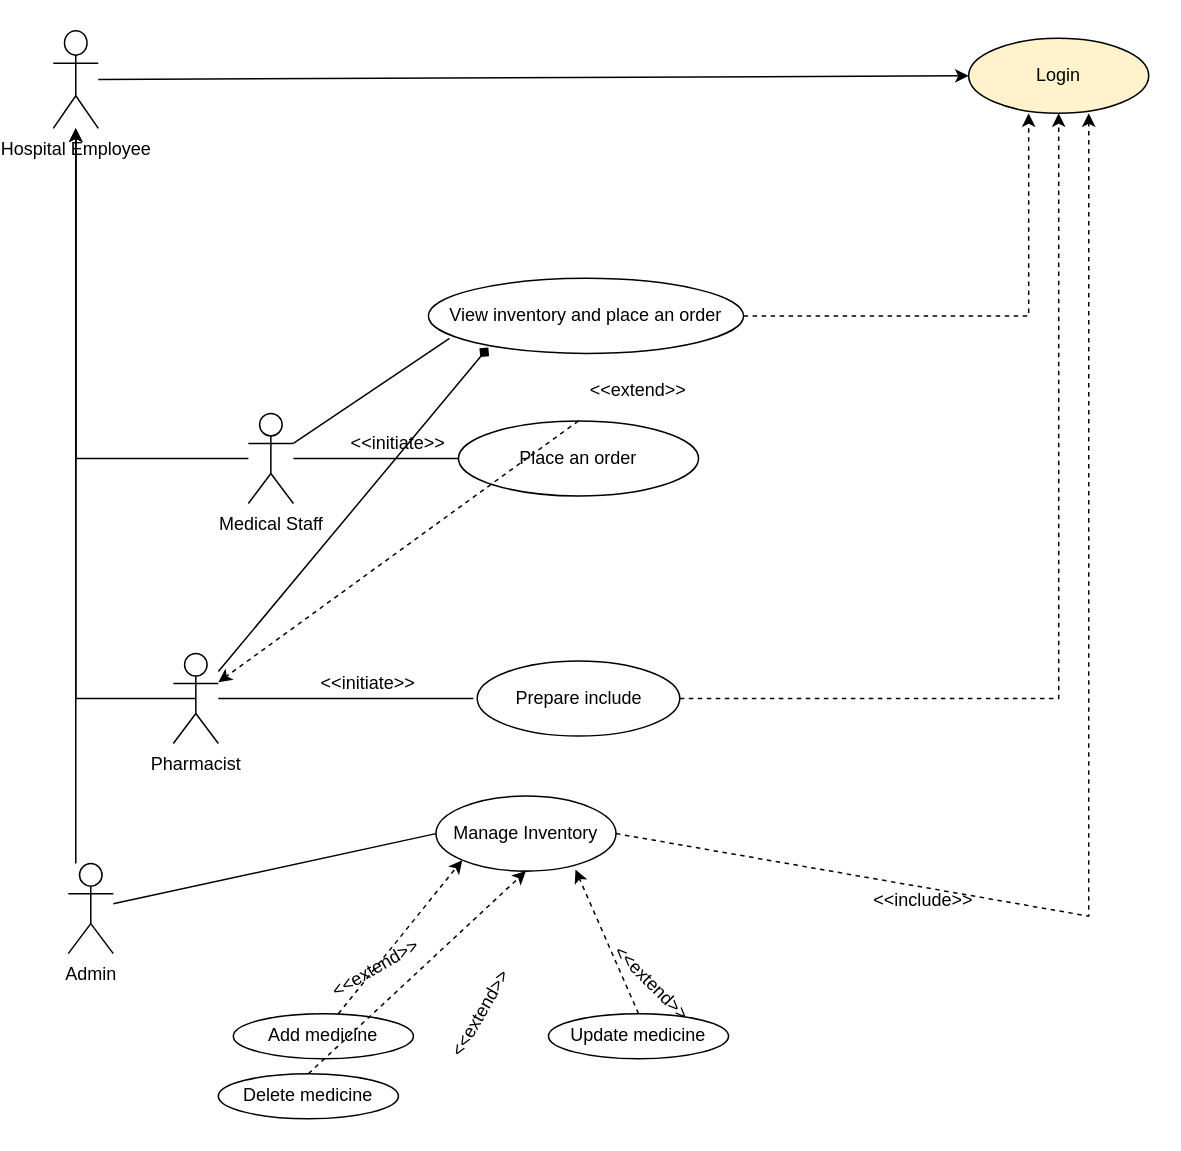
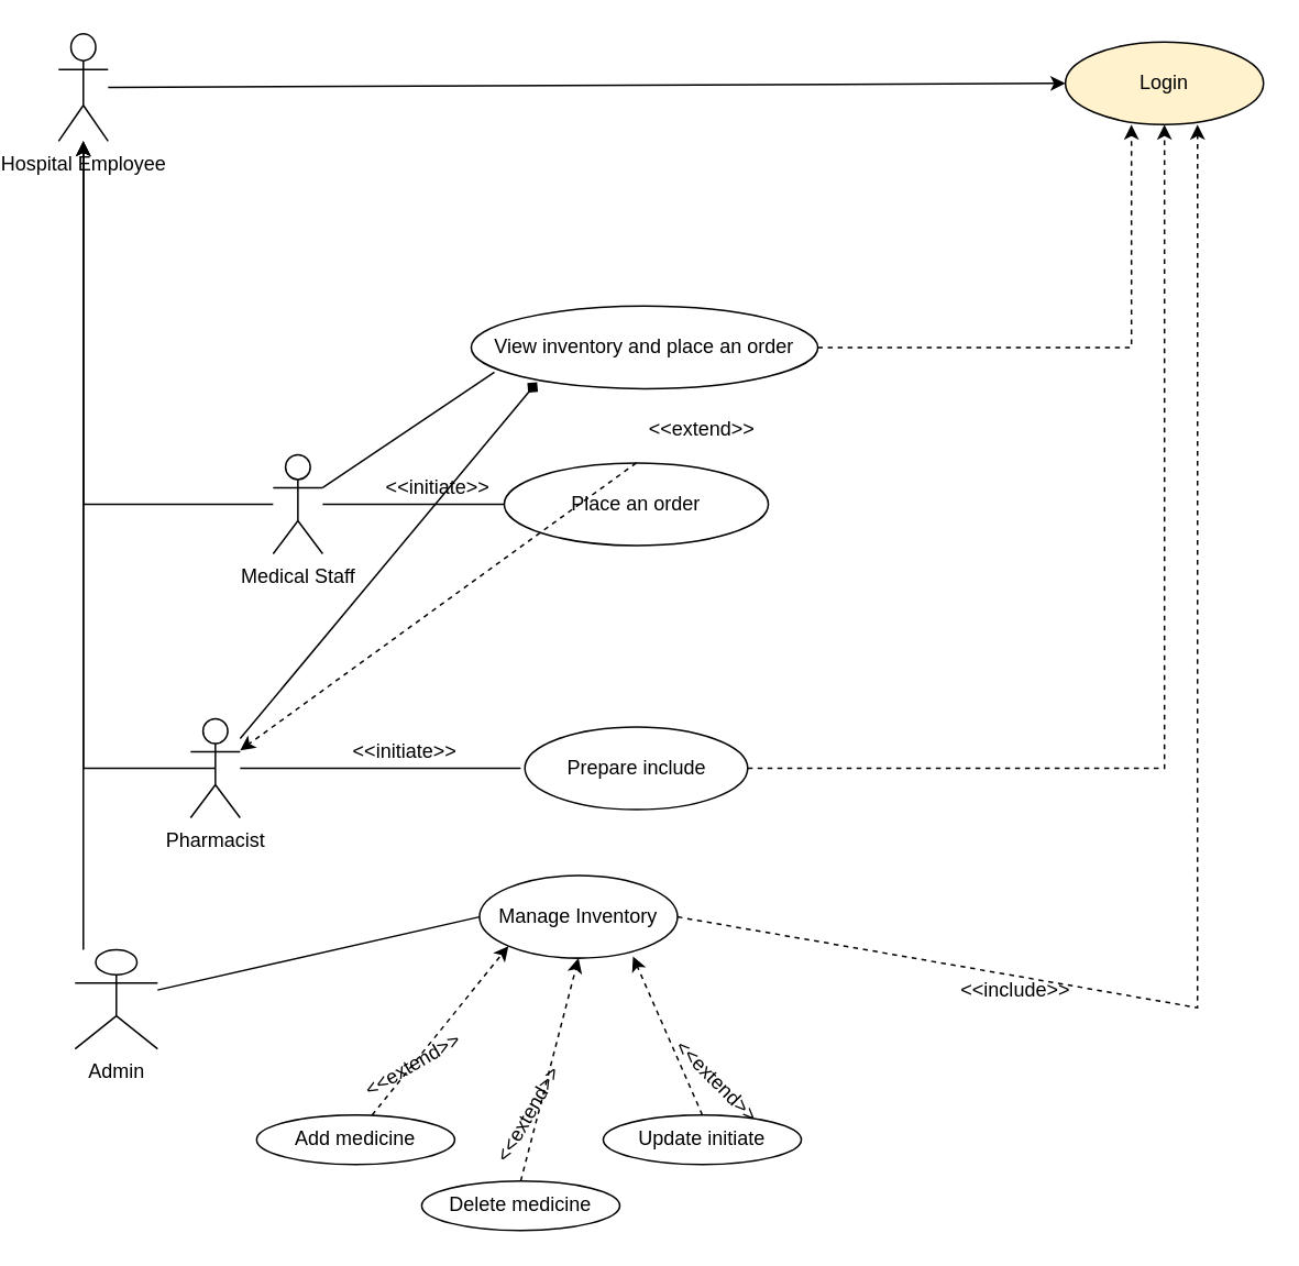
  <mxCell id="0" />
  <mxCell id="1" parent="0" />
  <mxCell id="2" value="Login" style="ellipse;whiteSpace=wrap;html=1;fillColor=#fff2cc;" vertex="1" parent="1"><mxGeometry x="630" y="25" width="120" height="50" as="geometry" /></mxCell>
  <mxCell id="3" value="Hospital Employee&lt;div&gt;&lt;br&gt;&lt;/div&gt;" style="shape=umlActor;verticalLabelPosition=bottom;verticalAlign=top;html=1;outlineConnect=0;" vertex="1" parent="1"><mxGeometry x="20" y="20" width="30" height="65" as="geometry" /></mxCell>
  <mxCell id="4" style="edgeStyle=orthogonalEdgeStyle;rounded=0;orthogonalLoop=1;jettySize=auto;html=1;" edge="1" parent="1" source="5" target="3"><mxGeometry relative="1" as="geometry"><Array as="points"><mxPoint x="35" y="485" /><mxPoint x="35" y="485" /></Array></mxGeometry></mxCell>
- <mxCell id="5" value="Admin&lt;div&gt;&lt;br&gt;&lt;/div&gt;" style="shape=umlActor;verticalLabelPosition=bottom;verticalAlign=top;html=1;outlineConnect=0;" vertex="1" parent="1"><mxGeometry x="30" y="575" width="30" height="60" as="geometry" /></mxCell>
+ <mxCell id="5" value="Admin&lt;div&gt;&lt;br&gt;&lt;/div&gt;" style="shape=umlActor;verticalLabelPosition=bottom;verticalAlign=top;html=1;outlineConnect=0;" vertex="1" parent="1"><mxGeometry x="30" y="575" width="50" height="60" as="geometry" /></mxCell>
  <mxCell id="6" style="edgeStyle=orthogonalEdgeStyle;rounded=0;orthogonalLoop=1;jettySize=auto;html=1;" edge="1" parent="1" source="7" target="3"><mxGeometry relative="1" as="geometry" /></mxCell>
  <mxCell id="7" value="Medical Staff&lt;div&gt;&lt;br&gt;&lt;/div&gt;" style="shape=umlActor;verticalLabelPosition=bottom;verticalAlign=top;html=1;outlineConnect=0;" vertex="1" parent="1"><mxGeometry x="150" y="275" width="30" height="60" as="geometry" /></mxCell>
  <mxCell id="8" style="edgeStyle=orthogonalEdgeStyle;rounded=0;orthogonalLoop=1;jettySize=auto;html=1;exitX=0.5;exitY=0.5;exitDx=0;exitDy=0;exitPerimeter=0;" edge="1" parent="1" source="9" target="3"><mxGeometry relative="1" as="geometry" /></mxCell>
  <mxCell id="9" value="Pharmacist" style="shape=umlActor;verticalLabelPosition=bottom;verticalAlign=top;html=1;outlineConnect=0;" vertex="1" parent="1"><mxGeometry x="100" y="435" width="30" height="60" as="geometry" /></mxCell>
  <mxCell id="10" value="Manage Inventory" style="ellipse;whiteSpace=wrap;html=1;" vertex="1" parent="1"><mxGeometry x="275" y="530" width="120" height="50" as="geometry" /></mxCell>
  <mxCell id="11" value="" style="endArrow=none;html=1;rounded=0;entryX=0;entryY=0.5;entryDx=0;entryDy=0;" edge="1" parent="1" source="5" target="10"><mxGeometry width="50" height="50" relative="1" as="geometry"><mxPoint x="360" y="385" as="sourcePoint" /><mxPoint x="410" y="335" as="targetPoint" /></mxGeometry></mxCell>
  <mxCell id="12" value="Add medicine" style="ellipse;whiteSpace=wrap;html=1;" vertex="1" parent="1"><mxGeometry x="140" y="675" width="120" height="30" as="geometry" /></mxCell>
- <mxCell id="13" value="Delete medicine" style="ellipse;whiteSpace=wrap;html=1;" vertex="1" parent="1"><mxGeometry x="130" y="715" width="120" height="30" as="geometry" /></mxCell>
- <mxCell id="14" value="Update medicine" style="ellipse;whiteSpace=wrap;html=1;" vertex="1" parent="1"><mxGeometry x="350" y="675" width="120" height="30" as="geometry" /></mxCell>
+ <mxCell id="13" value="Delete medicine" style="ellipse;whiteSpace=wrap;html=1;" vertex="1" parent="1"><mxGeometry x="240" y="715" width="120" height="30" as="geometry" /></mxCell>
+ <mxCell id="14" value="Update initiate" style="ellipse;whiteSpace=wrap;html=1;" vertex="1" parent="1"><mxGeometry x="350" y="675" width="120" height="30" as="geometry" /></mxCell>
  <mxCell id="15" value="" style="html=1;labelBackgroundColor=#ffffff;startArrow=none;startFill=0;startSize=6;endArrow=classic;endFill=1;endSize=6;jettySize=auto;orthogonalLoop=1;strokeWidth=1;dashed=1;fontSize=14;rounded=0;exitX=0.583;exitY=0;exitDx=0;exitDy=0;exitPerimeter=0;entryX=0;entryY=1;entryDx=0;entryDy=0;" edge="1" parent="1" source="12" target="10"><mxGeometry width="60" height="60" relative="1" as="geometry"><mxPoint x="350" y="535" as="sourcePoint" /><mxPoint x="410" y="475" as="targetPoint" /></mxGeometry></mxCell>
  <mxCell id="16" value="" style="html=1;labelBackgroundColor=#ffffff;startArrow=none;startFill=0;startSize=6;endArrow=classic;endFill=1;endSize=6;jettySize=auto;orthogonalLoop=1;strokeWidth=1;dashed=1;fontSize=14;rounded=0;exitX=0.5;exitY=0;exitDx=0;exitDy=0;entryX=0.5;entryY=1;entryDx=0;entryDy=0;" edge="1" parent="1" source="13" target="10"><mxGeometry width="60" height="60" relative="1" as="geometry"><mxPoint x="350" y="535" as="sourcePoint" /><mxPoint x="410" y="475" as="targetPoint" /></mxGeometry></mxCell>
  <mxCell id="17" value="" style="html=1;labelBackgroundColor=#ffffff;startArrow=none;startFill=0;startSize=6;endArrow=classic;endFill=1;endSize=6;jettySize=auto;orthogonalLoop=1;strokeWidth=1;dashed=1;fontSize=14;rounded=0;exitX=0.5;exitY=0;exitDx=0;exitDy=0;entryX=0.775;entryY=0.98;entryDx=0;entryDy=0;entryPerimeter=0;" edge="1" parent="1" source="14" target="10"><mxGeometry width="60" height="60" relative="1" as="geometry"><mxPoint x="350" y="535" as="sourcePoint" /><mxPoint x="410" y="475" as="targetPoint" /></mxGeometry></mxCell>
  <mxCell id="18" value="&amp;lt;&amp;lt;extend&amp;gt;&amp;gt;" style="text;html=1;align=center;verticalAlign=middle;whiteSpace=wrap;rounded=0;rotation=-30;" vertex="1" parent="1"><mxGeometry x="200" y="625" width="70" height="40" as="geometry" /></mxCell>
  <mxCell id="19" value="&amp;lt;&amp;lt;extend&amp;gt;&amp;gt;" style="text;html=1;align=center;verticalAlign=middle;whiteSpace=wrap;rounded=0;rotation=-60;" vertex="1" parent="1"><mxGeometry x="270" y="655" width="70" height="40" as="geometry" /></mxCell>
  <mxCell id="20" value="&amp;lt;&amp;lt;extend&amp;gt;&amp;gt;" style="text;html=1;align=center;verticalAlign=middle;whiteSpace=wrap;rounded=0;rotation=45;" vertex="1" parent="1"><mxGeometry x="384" y="635" width="70" height="40" as="geometry" /></mxCell>
  <mxCell id="21" value="" style="html=1;labelBackgroundColor=#ffffff;startArrow=none;startFill=0;startSize=6;endArrow=classic;endFill=1;endSize=6;jettySize=auto;orthogonalLoop=1;strokeWidth=1;dashed=1;fontSize=14;rounded=0;exitX=1;exitY=0.5;exitDx=0;exitDy=0;entryX=0.667;entryY=1;entryDx=0;entryDy=0;entryPerimeter=0;" edge="1" parent="1" source="10" target="2"><mxGeometry width="60" height="60" relative="1" as="geometry"><mxPoint x="350" y="455" as="sourcePoint" /><mxPoint x="410" y="395" as="targetPoint" /><Array as="points"><mxPoint x="710" y="610" /></Array></mxGeometry></mxCell>
  <mxCell id="22" value="&amp;lt;&amp;lt;include&amp;gt;&amp;gt;" style="text;html=1;align=center;verticalAlign=middle;whiteSpace=wrap;rounded=0;" vertex="1" parent="1"><mxGeometry x="570" y="585" width="60" height="30" as="geometry" /></mxCell>
  <mxCell id="23" value="Place an order" style="ellipse;whiteSpace=wrap;html=1;" vertex="1" parent="1"><mxGeometry x="290" y="280" width="160" height="50" as="geometry" /></mxCell>
  <mxCell id="24" value="View inventory and place an order" style="ellipse;whiteSpace=wrap;html=1;" vertex="1" parent="1"><mxGeometry x="270" y="185" width="210" height="50" as="geometry" /></mxCell>
  <mxCell id="25" value="" style="endArrow=none;html=1;rounded=0;entryX=0;entryY=0.5;entryDx=0;entryDy=0;" edge="1" parent="1" source="7" target="23"><mxGeometry width="50" height="50" relative="1" as="geometry"><mxPoint x="360" y="455" as="sourcePoint" /><mxPoint x="410" y="405" as="targetPoint" /></mxGeometry></mxCell>
  <mxCell id="26" value="" style="endArrow=none;html=1;rounded=0;entryX=0.067;entryY=0.8;entryDx=0;entryDy=0;entryPerimeter=0;" edge="1" parent="1" source="7" target="24"><mxGeometry width="50" height="50" relative="1" as="geometry"><mxPoint x="360" y="455" as="sourcePoint" /><mxPoint x="410" y="405" as="targetPoint" /></mxGeometry></mxCell>
  <mxCell id="27" value="&amp;lt;&amp;lt;initiate&amp;gt;&amp;gt;" style="text;html=1;align=center;verticalAlign=middle;whiteSpace=wrap;rounded=0;" vertex="1" parent="1"><mxGeometry x="220" y="280" width="60" height="30" as="geometry" /></mxCell>
  <mxCell id="28" value="" style="html=1;labelBackgroundColor=#ffffff;startArrow=none;startFill=0;startSize=6;endArrow=classic;endFill=1;endSize=6;jettySize=auto;orthogonalLoop=1;strokeWidth=1;dashed=1;fontSize=14;rounded=0;exitX=0.5;exitY=0;exitDx=0;exitDy=0;" edge="1" parent="1" source="23" target="9"><mxGeometry width="60" height="60" relative="1" as="geometry"><mxPoint x="350" y="455" as="sourcePoint" /><mxPoint x="410" y="395" as="targetPoint" /></mxGeometry></mxCell>
  <mxCell id="29" value="&amp;lt;&amp;lt;extend&amp;gt;&amp;gt;" style="text;html=1;align=center;verticalAlign=middle;whiteSpace=wrap;rounded=0;" vertex="1" parent="1"><mxGeometry x="380" y="245" width="60" height="30" as="geometry" /></mxCell>
  <mxCell id="30" value="" style="html=1;labelBackgroundColor=#ffffff;startArrow=none;startFill=0;startSize=6;endArrow=classic;endFill=1;endSize=6;jettySize=auto;orthogonalLoop=1;strokeWidth=1;dashed=1;fontSize=14;rounded=0;exitX=1;exitY=0.5;exitDx=0;exitDy=0;" edge="1" parent="1" source="24"><mxGeometry width="60" height="60" relative="1" as="geometry"><mxPoint x="350" y="395" as="sourcePoint" /><mxPoint x="670" y="75" as="targetPoint" /><Array as="points"><mxPoint x="670" y="210" /></Array></mxGeometry></mxCell>
  <mxCell id="31" value="Prepare include" style="ellipse;whiteSpace=wrap;html=1;" vertex="1" parent="1"><mxGeometry x="302.5" y="440" width="135" height="50" as="geometry" /></mxCell>
  <mxCell id="32" value="" style="endArrow=none;html=1;rounded=0;" edge="1" parent="1" source="9"><mxGeometry width="50" height="50" relative="1" as="geometry"><mxPoint x="360" y="385" as="sourcePoint" /><mxPoint x="300" y="465" as="targetPoint" /></mxGeometry></mxCell>
  <mxCell id="33" value="&amp;lt;&amp;lt;initiate&amp;gt;&amp;gt;" style="text;html=1;align=center;verticalAlign=middle;whiteSpace=wrap;rounded=0;" vertex="1" parent="1"><mxGeometry x="200" y="440" width="60" height="30" as="geometry" /></mxCell>
  <mxCell id="34" value="" style="html=1;labelBackgroundColor=#ffffff;startArrow=none;startFill=0;startSize=6;endArrow=classic;endFill=1;endSize=6;jettySize=auto;orthogonalLoop=1;strokeWidth=1;dashed=1;fontSize=14;rounded=0;exitX=1;exitY=0.5;exitDx=0;exitDy=0;entryX=0.5;entryY=1;entryDx=0;entryDy=0;" edge="1" parent="1" source="31" target="2"><mxGeometry width="60" height="60" relative="1" as="geometry"><mxPoint x="350" y="395" as="sourcePoint" /><mxPoint x="410" y="335" as="targetPoint" /><Array as="points"><mxPoint x="690" y="465" /></Array></mxGeometry></mxCell>
  <mxCell id="35" value="" style="endArrow=diamond;html=1;rounded=0;entryX=0.19;entryY=0.92;entryDx=0;entryDy=0;entryPerimeter=0;" edge="1" parent="1" source="9" target="24"><mxGeometry width="50" height="50" relative="1" as="geometry"><mxPoint x="360" y="475" as="sourcePoint" /><mxPoint x="410" y="425" as="targetPoint" /></mxGeometry></mxCell>
  <mxCell id="36" value="" style="endArrow=classic;html=1;rounded=0;entryX=0;entryY=0.5;entryDx=0;entryDy=0;" edge="1" parent="1" source="3" target="2"><mxGeometry width="50" height="50" relative="1" as="geometry"><mxPoint x="360" y="405" as="sourcePoint" /><mxPoint x="410" y="355" as="targetPoint" /></mxGeometry></mxCell>
